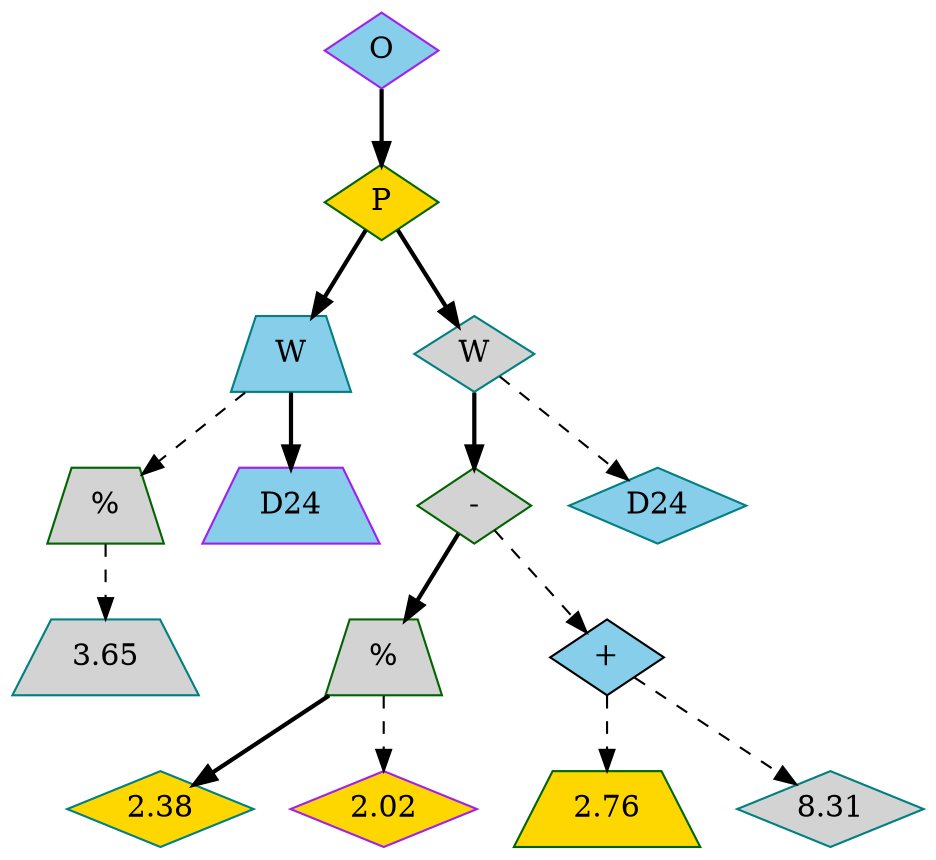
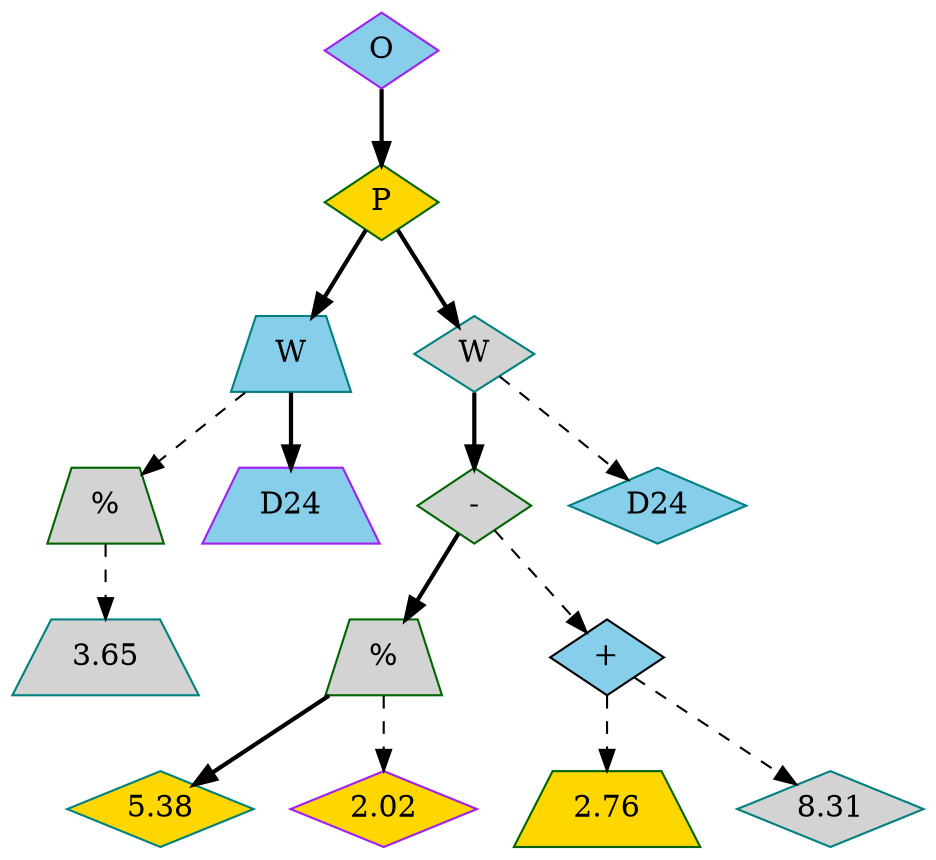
  digraph {
    node [color=teal fillcolor=lightgrey shape=diamond style=filled]
    edge [style=bold]
    n1 [color=purple fillcolor=skyblue label=O]
    n2 [color=darkgreen fillcolor=gold label=P]
    n3 [fillcolor=skyblue label=W shape=trapezium]
    n4 [label=W]
    n5 [color=darkgreen label="%" shape=trapezium]
    n6 [color=purple fillcolor=skyblue label=D24 shape=trapezium]
    n7 [color=darkgreen label="-"]
    n8 [fillcolor=skyblue label=D24]
    n9 [label=3.65 shape=trapezium]
    n10 [color=darkgreen label="%" shape=trapezium]
    n11 [color=black fillcolor=skyblue label="+"]
-   n12 [fillcolor=gold label=2.38]
+   n12 [fillcolor=gold label=5.38]
    n13 [color=purple fillcolor=gold label=2.02]
    n14 [color=darkgreen fillcolor=gold label=2.76 shape=trapezium]
    n15 [label=8.31]
    n1 -> n2
    n2 -> n3
    n2 -> n4
    n3 -> n5 [style=dashed]
    n3 -> n6
    n4 -> n7
    n4 -> n8 [style=dashed]
    n5 -> n9 [style=dashed]
    n7 -> n10
    n7 -> n11 [style=dashed]
    n10 -> n12
    n10 -> n13 [style=dashed]
    n11 -> n14 [style=dashed]
    n11 -> n15 [style=dashed]
  }
